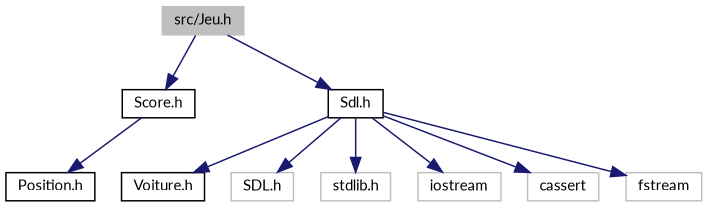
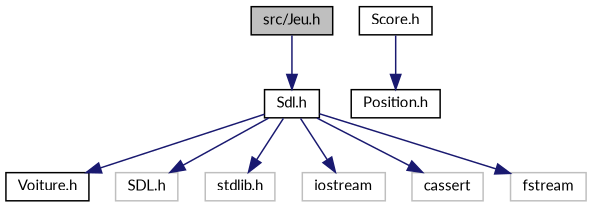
  digraph {
    fontname=Lato
    node [color=black fillcolor=white fontname=Lato fontsize=10 shape=record style=filled]
    edge [color=midnightblue fontname=Lato fontsize=10 labelfontname=Helvetica labelfontsize=10 style=solid]
-   n1 [color=grey75 fillcolor=grey75 fontcolor=black height=0.2 label="src/Jeu.h" width=0.4]
+   n1 [fillcolor=grey75 fontcolor=black height=0.2 label="src/Jeu.h" width=0.4]
    n2 [height=0.2 label="Score.h" width=0.4]
    n3 [height=0.2 label="Sdl.h" width=0.4]
    n4 [height=0.2 label="Voiture.h" width=0.4]
    n5 [height=0.2 label="Position.h" width=0.4]
    n6 [color=grey75 height=0.2 label="SDL.h" width=0.4]
    n7 [color=grey75 height=0.2 label="stdlib.h" width=0.4]
    n8 [color=grey75 height=0.2 label=iostream width=0.4]
    n9 [color=grey75 height=0.2 label=cassert width=0.4]
    n10 [color=grey75 height=0.2 label=fstream width=0.4]
-   n1 -> n2
    n1 -> n3
    n2 -> n5
    n3 -> n4
    n3 -> n6
    n3 -> n7
    n3 -> n8
    n3 -> n9
    n3 -> n10
  }
